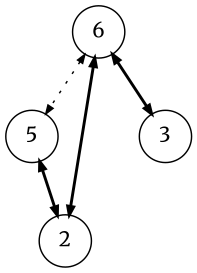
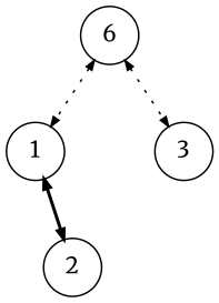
  digraph {
    fontname=Merriweather
    normalize=true
    scale=1.3
    node [fixedsize=true fontname=Merriweather shape=circle]
    edge [arrowsize=0.6 dir=both fontname=Merriweather style=dotted]
    n1 [label=6 width=0.5]
-   1 [width=0.5 label=5]
+   1 [width=0.5]
    2 [width=0.5]
    3 [width=0.5]
    n1 -> 1
-   n1 -> 2 [style=bold]
-   n1 -> 3 [style=bold]
+   n1 -> 3
    1 -> 2 [style=bold]
  }
